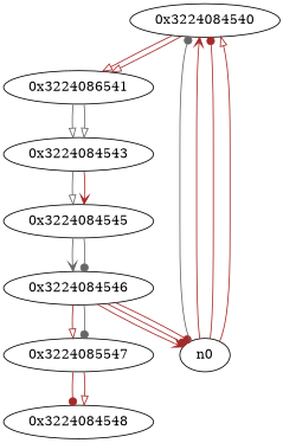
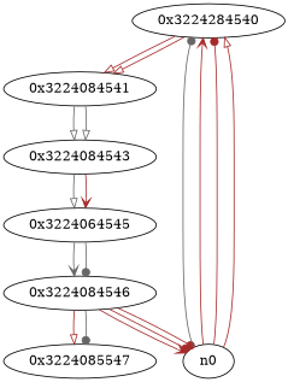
  digraph {
    edge [arrowhead=onormal color=brown]
-   n1 [label="0x3224084540"]
-   n2 [label="0x3224086541"]
+   n1 [label="0x3224284540"]
+   n2 [label="0x3224084541"]
    n3 [label="0x3224084543"]
-   n4 [label="0x3224084545"]
+   n4 [label="0x3224064545"]
    n5 [label="0x3224084546"]
    n6 [label="0x3224085547"]
    n0
-   n7 [label="0x3224084548"]
    n1 -> n2
    n1 -> n2
    n2 -> n3 [color=gray40]
    n2 -> n3 [color=gray40]
    n3 -> n4 [color=gray40]
    n3 -> n4 [arrowhead=vee]
    n4 -> n5 [arrowhead=vee color=gray40]
    n4 -> n5 [arrowhead=dot color=gray40]
    n5 -> n6
    n5 -> n6 [arrowhead=dot color=gray40]
    n5 -> n0 [arrowhead=vee]
    n5 -> n0 [arrowhead=dot]
    n5 -> n0 [arrowhead=dot]
-   n6 -> n7 [arrowhead=dot]
-   n6 -> n7
    n0 -> n1 [arrowhead=dot color=gray40]
    n0 -> n1 [arrowhead=vee]
    n0 -> n1 [arrowhead=dot]
    n0 -> n1
  }
